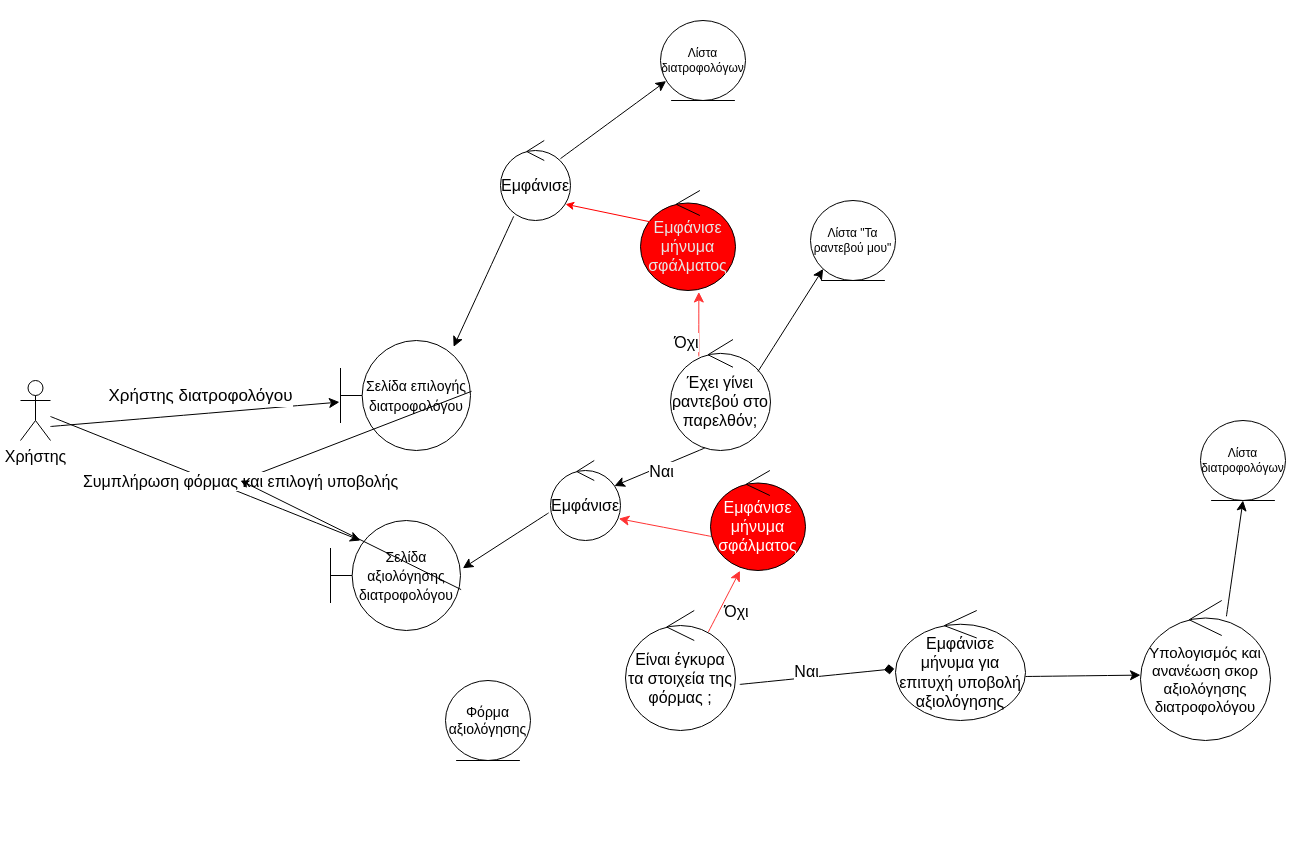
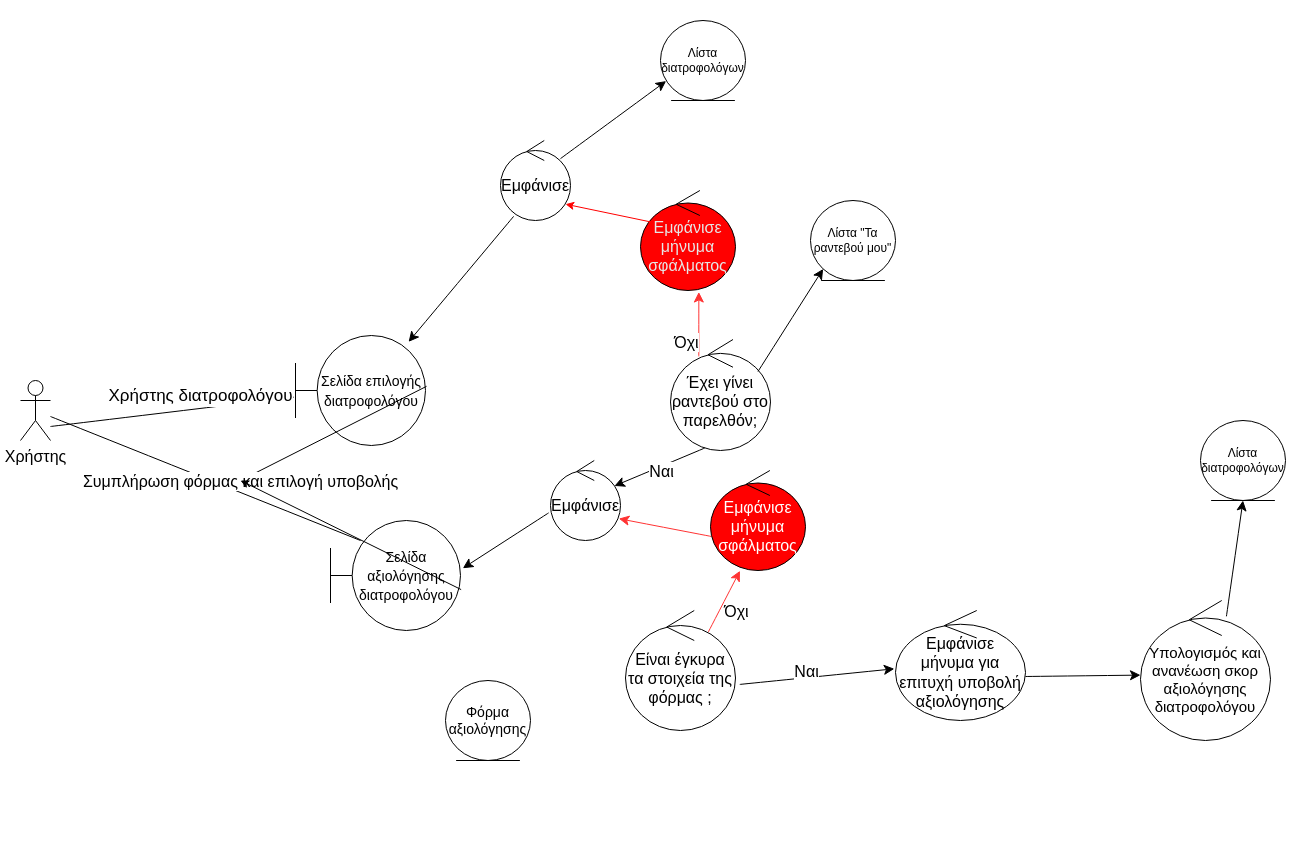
  <mxCell id="0" />
  <mxCell id="1" parent="0" />
  <mxCell id="2" value="" style="edgeStyle=none;curved=1;rounded=0;orthogonalLoop=1;jettySize=auto;html=1;fontSize=12;startSize=8;endSize=8;strokeColor=#000000;entryX=-0.008;entryY=0.56;entryDx=0;entryDy=0;entryPerimeter=0;" edge="1" parent="1" source="3" target="6"><mxGeometry relative="1" as="geometry"><Array as="points"><mxPoint x="50" y="426" /></Array><mxPoint x="197.5" y="426" as="targetPoint" /></mxGeometry></mxCell>
  <mxCell id="3" value="Χρήστης" style="shape=umlActor;verticalLabelPosition=bottom;verticalAlign=top;html=1;outlineConnect=0;fontSize=16;" vertex="1" parent="1"><mxGeometry x="20" y="380" width="30" height="60" as="geometry" /></mxCell>
  <mxCell id="4" value="&lt;font&gt;Εμφάνισε&lt;/font&gt;" style="ellipse;shape=umlControl;whiteSpace=wrap;html=1;fontSize=16;strokeColor=#000000;fontColor=#000000;" vertex="1" parent="1"><mxGeometry x="500" y="140" width="70" height="80" as="geometry" /></mxCell>
  <mxCell id="5" value="" style="edgeStyle=none;curved=1;rounded=0;orthogonalLoop=1;jettySize=auto;html=1;fontSize=12;startSize=8;endSize=8;strokeColor=#000000;exitX=0.189;exitY=0.947;exitDx=0;exitDy=0;exitPerimeter=0;entryX=0.87;entryY=0.058;entryDx=0;entryDy=0;entryPerimeter=0;" edge="1" parent="1" source="4" target="6"><mxGeometry relative="1" as="geometry"><Array as="points" /><mxPoint x="440" y="330" as="targetPoint" /><mxPoint x="444.5" y="400" as="sourcePoint" /></mxGeometry></mxCell>
- <mxCell id="6" value="&lt;font style=&quot;font-size: 14px;&quot;&gt;Σελίδα επιλογής διατροφολόγου&lt;/font&gt;" style="shape=umlBoundary;whiteSpace=wrap;html=1;fontSize=16;strokeColor=#000000;fontColor=#000000;" vertex="1" parent="1"><mxGeometry x="340" y="340" width="130" height="110" as="geometry" /></mxCell>
+ <mxCell id="6" value="&lt;font style=&quot;font-size: 14px;&quot;&gt;Σελίδα επιλογής διατροφολόγου&lt;/font&gt;" style="shape=umlBoundary;whiteSpace=wrap;html=1;fontSize=16;strokeColor=#000000;fontColor=#000000;" vertex="1" parent="1"><mxGeometry x="295" y="335" width="130" height="110" as="geometry" /></mxCell>
  <mxCell id="7" value="&lt;font&gt;Λίστα διατροφολόγων&lt;/font&gt;" style="ellipse;shape=umlEntity;whiteSpace=wrap;html=1;strokeColor=#000000;fontColor=#000000;" vertex="1" parent="1"><mxGeometry x="660" y="20" width="85" height="80" as="geometry" /></mxCell>
  <mxCell id="8" value="" style="edgeStyle=none;curved=1;rounded=0;orthogonalLoop=1;jettySize=auto;html=1;fontSize=12;startSize=8;endSize=8;strokeColor=#000000;exitX=0.856;exitY=0.227;exitDx=0;exitDy=0;exitPerimeter=0;entryX=0.066;entryY=0.757;entryDx=0;entryDy=0;entryPerimeter=0;" edge="1" parent="1" source="4" target="7"><mxGeometry relative="1" as="geometry"><Array as="points" /><mxPoint x="463" y="356" as="targetPoint" /><mxPoint x="523" y="226" as="sourcePoint" /></mxGeometry></mxCell>
  <mxCell id="9" value="&lt;font style=&quot;font-size: 17px;&quot;&gt;Χρήστης διατροφολόγου&lt;/font&gt;" style="edgeLabel;html=1;align=center;verticalAlign=middle;resizable=0;points=[];fontSize=17;fontColor=#000000;" vertex="1" connectable="0" parent="1"><mxGeometry x="199.996" y="395.002" as="geometry" /></mxCell>
  <mxCell id="10" value="" style="endArrow=classic;html=1;rounded=0;exitX=1.008;exitY=0.462;exitDx=0;exitDy=0;exitPerimeter=0;" edge="1" parent="1" source="6" target="20"><mxGeometry width="50" height="50" relative="1" as="geometry"><mxPoint x="570" y="410" as="sourcePoint" /><mxPoint x="640" y="390" as="targetPoint" /></mxGeometry></mxCell>
  <mxCell id="11" value="&lt;font&gt;Έχει γίνει ραντεβού στο παρελθόν;&lt;/font&gt;" style="ellipse;shape=umlControl;whiteSpace=wrap;html=1;fontSize=16;strokeColor=#000000;fontColor=#000000;" vertex="1" parent="1"><mxGeometry x="670" y="339" width="100" height="111" as="geometry" /></mxCell>
  <mxCell id="12" value="" style="edgeStyle=none;curved=1;rounded=0;orthogonalLoop=1;jettySize=auto;html=1;fontSize=12;startSize=8;endSize=8;strokeColor=#000000;exitX=0.875;exitY=0.288;exitDx=0;exitDy=0;exitPerimeter=0;entryX=0;entryY=1;entryDx=0;entryDy=0;" edge="1" parent="1" source="11" target="13"><mxGeometry relative="1" as="geometry"><Array as="points" /><mxPoint x="790" y="250" as="targetPoint" /><mxPoint x="740" y="347" as="sourcePoint" /></mxGeometry></mxCell>
  <mxCell id="13" value="&lt;font&gt;Λίστα &quot;Τα ραντεβού μου&quot;&lt;/font&gt;" style="ellipse;shape=umlEntity;whiteSpace=wrap;html=1;strokeColor=#000000;fontColor=#000000;" vertex="1" parent="1"><mxGeometry x="810" y="200" width="85" height="80" as="geometry" /></mxCell>
  <mxCell id="14" value="&lt;font&gt;Εμφάνισε&lt;/font&gt;" style="ellipse;shape=umlControl;whiteSpace=wrap;html=1;fontSize=16;strokeColor=#000000;fontColor=#000000;" vertex="1" parent="1"><mxGeometry x="550" y="460" width="70" height="80" as="geometry" /></mxCell>
  <mxCell id="15" value="" style="edgeStyle=none;curved=1;rounded=0;orthogonalLoop=1;jettySize=auto;html=1;fontSize=12;startSize=8;endSize=8;strokeColor=#000000;exitX=0.342;exitY=0.978;exitDx=0;exitDy=0;exitPerimeter=0;entryX=0.913;entryY=0.318;entryDx=0;entryDy=0;entryPerimeter=0;" edge="1" parent="1" source="11" target="14"><mxGeometry relative="1" as="geometry"><Array as="points" /><mxPoint x="630" y="500" as="targetPoint" /><mxPoint x="720" y="530" as="sourcePoint" /></mxGeometry></mxCell>
  <mxCell id="16" value="&lt;font&gt;Ναι&lt;/font&gt;" style="edgeLabel;html=1;align=center;verticalAlign=middle;resizable=0;points=[];fontSize=16;fontColor=#000000;" vertex="1" connectable="0" parent="1"><mxGeometry x="534.997" y="619.997" as="geometry"><mxPoint x="126" y="-149" as="offset" /></mxGeometry></mxCell>
  <mxCell id="17" value="&lt;font style=&quot;font-size: 14px;&quot;&gt;Σελίδα αξιολόγησης διατροφολόγου&lt;/font&gt;" style="shape=umlBoundary;whiteSpace=wrap;html=1;fontSize=16;strokeColor=#000000;fontColor=#000000;" vertex="1" parent="1"><mxGeometry x="330" y="520" width="130" height="110" as="geometry" /></mxCell>
  <mxCell id="18" value="" style="edgeStyle=none;curved=1;rounded=0;orthogonalLoop=1;jettySize=auto;html=1;fontSize=12;startSize=8;endSize=8;strokeColor=#000000;exitX=-0.027;exitY=0.655;exitDx=0;exitDy=0;exitPerimeter=0;entryX=1.018;entryY=0.434;entryDx=0;entryDy=0;entryPerimeter=0;" edge="1" parent="1" source="14" target="17"><mxGeometry relative="1" as="geometry"><Array as="points" /><mxPoint x="490" y="670" as="targetPoint" /><mxPoint x="550" y="540" as="sourcePoint" /></mxGeometry></mxCell>
- <mxCell id="19" value="" style="edgeStyle=none;curved=1;rounded=0;orthogonalLoop=1;jettySize=auto;html=1;fontSize=12;startSize=8;endSize=8;strokeColor=#000000;entryX=0.231;entryY=0.182;entryDx=0;entryDy=0;entryPerimeter=0;" edge="1" parent="1" source="3" target="17"><mxGeometry relative="1" as="geometry"><Array as="points" /><mxPoint x="349" y="412" as="targetPoint" /><mxPoint x="60" y="436" as="sourcePoint" /></mxGeometry></mxCell>
+ <mxCell id="19" value="" style="edgeStyle=none;curved=1;rounded=0;orthogonalLoop=1;jettySize=auto;html=1;fontSize=12;startSize=8;endSize=8;strokeColor=#000000;entryX=0.231;entryY=0.182;entryDx=0;entryDy=0;entryPerimeter=0;endArrow=none;" edge="1" parent="1" source="3" target="17"><mxGeometry relative="1" as="geometry"><Array as="points" /><mxPoint x="349" y="412" as="targetPoint" /><mxPoint x="60" y="436" as="sourcePoint" /></mxGeometry></mxCell>
  <mxCell id="20" value="&lt;font style=&quot;font-size: 16px;&quot;&gt;Συμπλήρωση φόρμας και επιλογή υποβολής&lt;/font&gt;" style="edgeLabel;html=1;align=center;verticalAlign=middle;resizable=0;points=[];fontSize=16;fontColor=#000000;" vertex="1" connectable="0" parent="1"><mxGeometry x="239.996" y="480.002" as="geometry" /></mxCell>
  <mxCell id="21" value="" style="endArrow=classic;html=1;rounded=0;exitX=1.005;exitY=0.628;exitDx=0;exitDy=0;exitPerimeter=0;" edge="1" parent="1" source="17" target="20"><mxGeometry width="50" height="50" relative="1" as="geometry"><mxPoint x="485.5" y="620" as="sourcePoint" /><mxPoint x="630" y="640" as="targetPoint" /></mxGeometry></mxCell>
  <mxCell id="22" value="&lt;font&gt;Είναι έγκυρα τα στοιχεία της φόρμας ;&lt;/font&gt;" style="ellipse;shape=umlControl;whiteSpace=wrap;html=1;fontSize=16;strokeColor=#000000;fontColor=#000000;" vertex="1" parent="1"><mxGeometry x="625" y="610" width="110" height="120" as="geometry" /></mxCell>
- <mxCell id="23" value="" style="edgeStyle=none;curved=1;rounded=0;orthogonalLoop=1;jettySize=auto;html=1;fontSize=12;startSize=8;endSize=8;strokeColor=#000000;exitX=1.039;exitY=0.616;exitDx=0;exitDy=0;exitPerimeter=0;entryX=-0.009;entryY=0.53;entryDx=0;entryDy=0;entryPerimeter=0;endArrow=diamond;" edge="1" parent="1" source="22" target="26"><mxGeometry relative="1" as="geometry"><Array as="points" /><mxPoint x="860" y="650" as="targetPoint" /><mxPoint x="835" y="670" as="sourcePoint" /></mxGeometry></mxCell>
+ <mxCell id="23" value="" style="edgeStyle=none;curved=1;rounded=0;orthogonalLoop=1;jettySize=auto;html=1;fontSize=12;startSize=8;endSize=8;strokeColor=#000000;exitX=1.039;exitY=0.616;exitDx=0;exitDy=0;exitPerimeter=0;entryX=-0.009;entryY=0.53;entryDx=0;entryDy=0;entryPerimeter=0;" edge="1" parent="1" source="22" target="26"><mxGeometry relative="1" as="geometry"><Array as="points" /><mxPoint x="860" y="650" as="targetPoint" /><mxPoint x="835" y="670" as="sourcePoint" /></mxGeometry></mxCell>
  <mxCell id="24" value="&lt;font&gt;Ναι&lt;/font&gt;" style="edgeLabel;html=1;align=center;verticalAlign=middle;resizable=0;points=[];fontSize=16;fontColor=#000000;" vertex="1" connectable="0" parent="1"><mxGeometry x="679.997" y="819.997" as="geometry"><mxPoint x="126" y="-149" as="offset" /></mxGeometry></mxCell>
  <mxCell id="25" value="Φόρμα αξιολόγησης" style="ellipse;shape=umlEntity;whiteSpace=wrap;html=1;strokeColor=#000000;fontColor=#000000;fontSize=14;" vertex="1" parent="1"><mxGeometry x="445" y="680" width="85" height="80" as="geometry" /></mxCell>
  <mxCell id="26" value="&lt;font&gt;Εμφάνισε&lt;br&gt;μήνυμα για επιτυχή υποβολή αξιολόγησης&lt;br&gt;&lt;/font&gt;" style="ellipse;shape=umlControl;whiteSpace=wrap;html=1;fontSize=16;strokeColor=#000000;fontColor=#000000;" vertex="1" parent="1"><mxGeometry x="895" y="610" width="130" height="110" as="geometry" /></mxCell>
  <mxCell id="27" value="" style="edgeStyle=none;curved=1;rounded=0;orthogonalLoop=1;jettySize=auto;html=1;fontSize=12;startSize=8;endSize=8;strokeColor=#000000;exitX=1;exitY=0.6;exitDx=0;exitDy=0;exitPerimeter=0;entryX=0;entryY=0.533;entryDx=0;entryDy=0;entryPerimeter=0;" edge="1" parent="1" source="26" target="28"><mxGeometry relative="1" as="geometry"><Array as="points" /><mxPoint x="1150" y="664" as="targetPoint" /><mxPoint x="1000" y="660" as="sourcePoint" /></mxGeometry></mxCell>
  <mxCell id="28" value="&lt;font style=&quot;font-size: 15px;&quot;&gt;Υπολογισμός και ανανέωση σκορ αξιολόγησης διατροφολόγου&lt;/font&gt;" style="ellipse;shape=umlControl;whiteSpace=wrap;html=1;fontSize=15;strokeColor=#000000;fontColor=#000000;" vertex="1" parent="1"><mxGeometry x="1140" y="600" width="130" height="140" as="geometry" /></mxCell>
  <mxCell id="29" value="&lt;font&gt;Λίστα διατροφολόγων&lt;/font&gt;" style="ellipse;shape=umlEntity;whiteSpace=wrap;html=1;strokeColor=#000000;fontColor=#000000;" vertex="1" parent="1"><mxGeometry x="1200" y="420" width="85" height="80" as="geometry" /></mxCell>
  <mxCell id="30" value="" style="edgeStyle=none;curved=1;rounded=0;orthogonalLoop=1;jettySize=auto;html=1;fontSize=12;startSize=8;endSize=8;strokeColor=#000000;exitX=0.661;exitY=0.113;exitDx=0;exitDy=0;exitPerimeter=0;entryX=0.5;entryY=1;entryDx=0;entryDy=0;" edge="1" parent="1" source="28" target="29"><mxGeometry relative="1" as="geometry"><Array as="points" /><mxPoint x="1250" y="541" as="targetPoint" /><mxPoint x="1080" y="540" as="sourcePoint" /></mxGeometry></mxCell>
  <mxCell id="31" value="Όχι" style="edgeLabel;html=1;align=center;verticalAlign=middle;resizable=0;points=[];fontSize=16;fontColor=#000000;" vertex="1" connectable="0" parent="1"><mxGeometry x="609.997" y="759.997" as="geometry"><mxPoint x="126" y="-149" as="offset" /></mxGeometry></mxCell>
  <mxCell id="32" value="&lt;font&gt;Εμφάνισε&lt;br&gt;μήνυμα σφάλματος&lt;br&gt;&lt;/font&gt;" style="ellipse;shape=umlControl;whiteSpace=wrap;html=1;fontSize=16;strokeColor=#000000;fontColor=#E6E6E6;fillColor=#FF0000;" vertex="1" parent="1"><mxGeometry x="640" y="190" width="95" height="100" as="geometry" /></mxCell>
  <mxCell id="33" value="" style="edgeStyle=none;curved=1;rounded=0;orthogonalLoop=1;jettySize=auto;html=1;fontSize=12;startSize=8;endSize=8;strokeColor=#FF3333;exitX=0.283;exitY=0.152;exitDx=0;exitDy=0;exitPerimeter=0;entryX=0.614;entryY=1.015;entryDx=0;entryDy=0;entryPerimeter=0;" edge="1" parent="1" source="11" target="32"><mxGeometry relative="1" as="geometry"><Array as="points" /><mxPoint x="930" y="380" as="targetPoint" /><mxPoint x="770" y="430" as="sourcePoint" /></mxGeometry></mxCell>
  <mxCell id="34" value="" style="endArrow=classic;html=1;rounded=0;exitX=0.111;exitY=0.315;exitDx=0;exitDy=0;exitPerimeter=0;entryX=0.929;entryY=0.796;entryDx=0;entryDy=0;entryPerimeter=0;strokeColor=#FF0000;" edge="1" parent="1" source="32" target="4"><mxGeometry width="50" height="50" relative="1" as="geometry"><mxPoint x="485.5" y="140" as="sourcePoint" /><mxPoint x="684.5" y="151" as="targetPoint" /></mxGeometry></mxCell>
  <mxCell id="35" value="Όχι" style="edgeLabel;html=1;align=center;verticalAlign=middle;resizable=0;points=[];fontSize=16;fontColor=#000000;" vertex="1" connectable="0" parent="1"><mxGeometry x="559.997" y="490.007" as="geometry"><mxPoint x="126" y="-149" as="offset" /></mxGeometry></mxCell>
  <mxCell id="36" value="" style="edgeStyle=none;curved=1;rounded=0;orthogonalLoop=1;jettySize=auto;html=1;fontSize=12;startSize=8;endSize=8;strokeColor=#FF3333;exitX=0.753;exitY=0.179;exitDx=0;exitDy=0;exitPerimeter=0;entryX=0.31;entryY=1.003;entryDx=0;entryDy=0;entryPerimeter=0;" edge="1" parent="1" source="22" target="37"><mxGeometry relative="1" as="geometry"><Array as="points" /><mxPoint x="638" y="583" as="targetPoint" /><mxPoint x="734" y="560" as="sourcePoint" /></mxGeometry></mxCell>
  <mxCell id="37" value="&lt;font&gt;Εμφάνισε&lt;br&gt;μήνυμα σφάλματος&lt;br&gt;&lt;/font&gt;" style="ellipse;shape=umlControl;whiteSpace=wrap;html=1;fontSize=16;strokeColor=#000000;fontColor=#FFFFFF;fillColor=#FF0000;" vertex="1" parent="1"><mxGeometry x="710" y="470" width="95" height="100" as="geometry" /></mxCell>
  <mxCell id="38" value="" style="edgeStyle=none;curved=1;rounded=0;orthogonalLoop=1;jettySize=auto;html=1;fontSize=12;startSize=8;endSize=8;strokeColor=#FF3333;exitX=0.006;exitY=0.659;exitDx=0;exitDy=0;exitPerimeter=0;entryX=0.976;entryY=0.727;entryDx=0;entryDy=0;entryPerimeter=0;" edge="1" parent="1" source="37" target="14"><mxGeometry relative="1" as="geometry"><Array as="points" /><mxPoint x="640" y="530" as="targetPoint" /><mxPoint x="609" y="591" as="sourcePoint" /></mxGeometry></mxCell>
